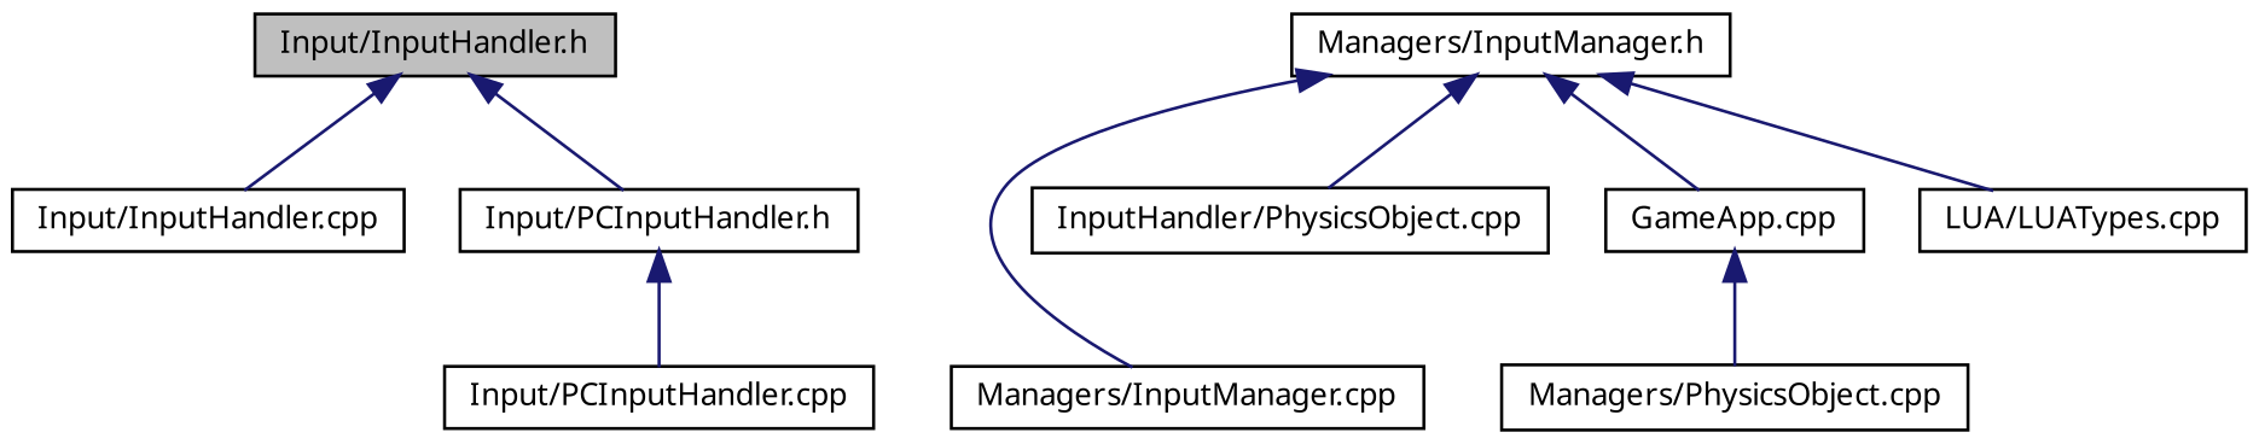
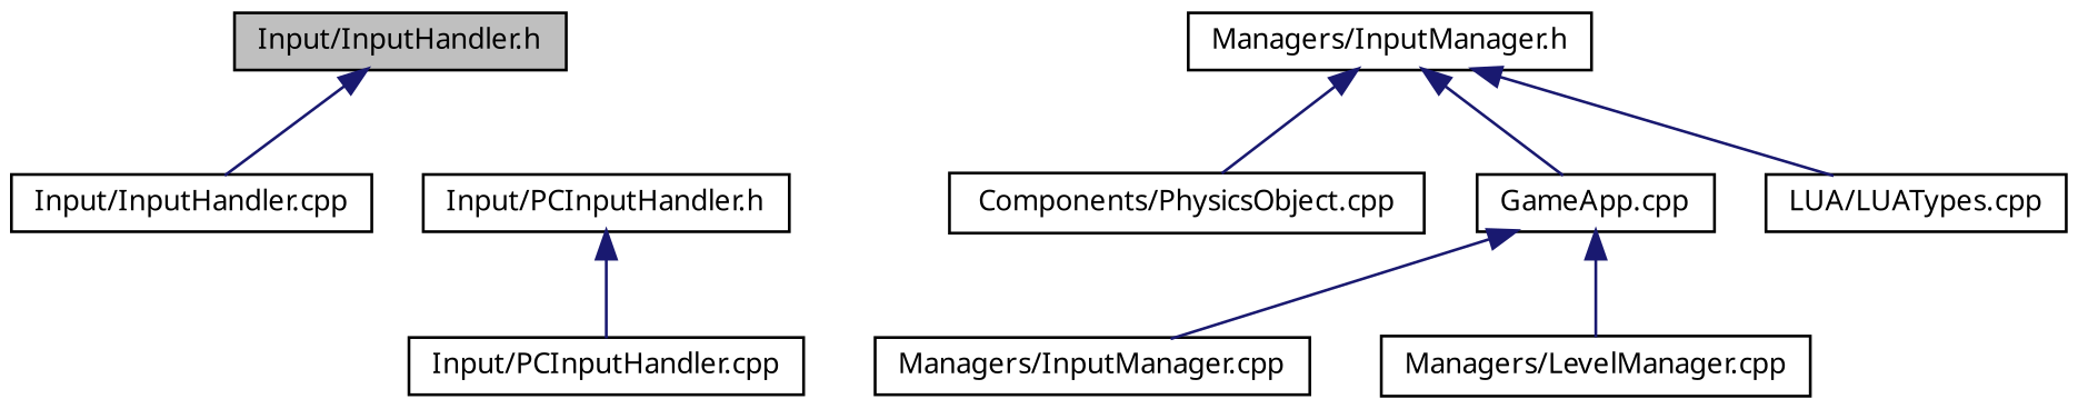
  digraph {
    fontname="Noto Sans"
    node [color=black fillcolor=white fontname="Noto Sans" fontsize=10 shape=record style=filled]
    edge [color=midnightblue dir=back fontname="Noto Sans" fontsize=10 labelfontname=Helvetica labelfontsize=10 style=solid]
    n1 [fillcolor=grey75 fontcolor=black height=0.2 label="Input/InputHandler.h" width=0.4]
    n2 [height=0.2 label="Input/InputHandler.cpp" width=0.4]
    n3 [height=0.2 label="Input/PCInputHandler.h" width=0.4]
    n4 [height=0.2 label="Input/PCInputHandler.cpp" width=0.4]
    n5 [height=0.2 label="Managers/InputManager.h" width=0.4]
    n6 [height=0.2 label="Managers/InputManager.cpp" width=0.4]
-   n7 [height=0.2 label="InputHandler/PhysicsObject.cpp" width=0.4]
+   n7 [height=0.2 label="Components/PhysicsObject.cpp" width=0.4]
    n8 [height=0.2 label="GameApp.cpp" width=0.4]
    n9 [height=0.2 label="LUA/LUATypes.cpp" width=0.4]
-   n10 [height=0.2 label="Managers/PhysicsObject.cpp" width=0.4]
+   n10 [height=0.2 label="Managers/LevelManager.cpp" width=0.4]
    n1 -> n2
-   n1 -> n3
    n3 -> n4
-   n5 -> n6
+   n8 -> n6
    n5 -> n7
    n5 -> n8
    n5 -> n9
    n8 -> n10
  }
